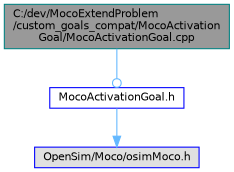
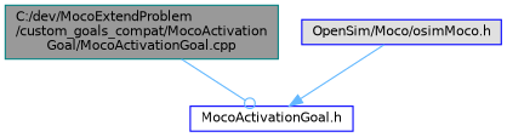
  digraph {
    node [color=blue fontname=Helvetica fontsize=10 shape=box style=filled]
    edge [color=steelblue1 fontname=Helvetica fontsize=10 labelfontname=Helvetica labelfontsize=10 style=solid]
    n1 [color=teal fillcolor=grey60 fontcolor=black height=0.2 label="C:/dev/MocoExtendProblem\l/custom_goals_compat/MocoActivation\lGoal/MocoActivationGoal.cpp" width=0.4]
    n2 [fillcolor=white height=0.2 label="MocoActivationGoal.h" width=0.4]
    n3 [fillcolor="#E0E0E0" height=0.2 label="OpenSim/Moco/osimMoco.h" width=0.4]
    n1 -> n2 [arrowhead=odot]
-   n2 -> n3 [arrowhead=normal]
+   n3 -> n2 [arrowhead=normal]
  }
